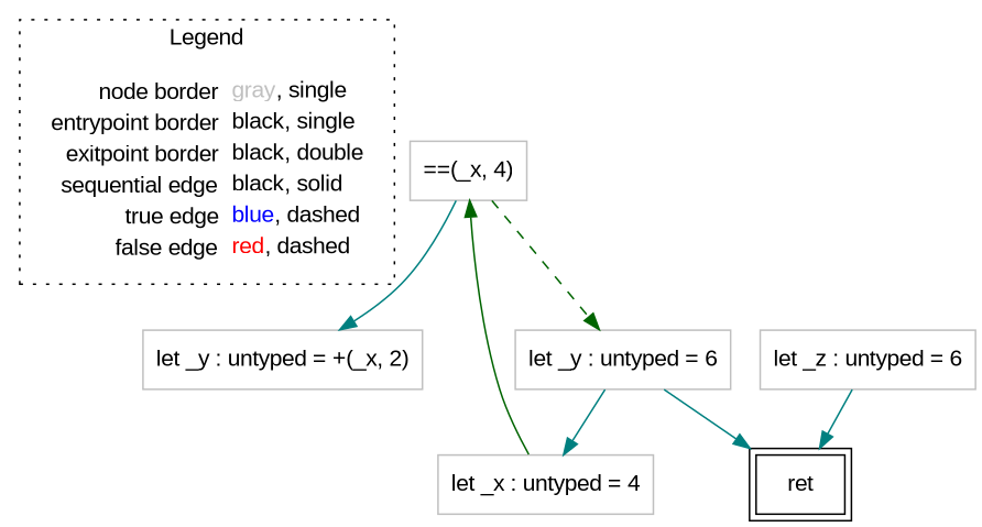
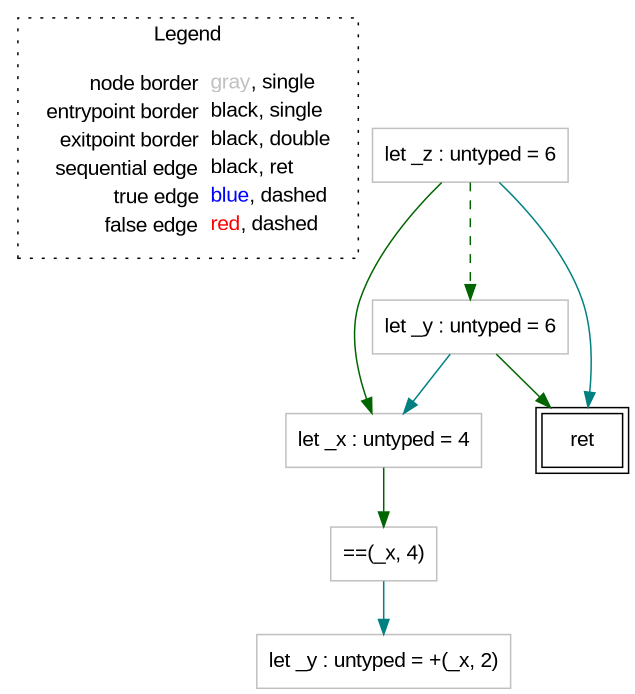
  digraph {
    fontname="Liberation Sans"
    node [fontname="Liberation Sans" shape=rect color=gray]
    edge [color=teal fontname="Liberation Sans"]
-   n1 [label=<<table border="0" cellpadding="2" cellspacing="0" cellborder="0"><tr><td align="right">node border&nbsp;</td><td align="left"><font color="gray">gray</font>, single</td></tr><tr><td align="right">entrypoint border&nbsp;</td><td align="left"><font color="black">black</font>, single</td></tr><tr><td align="right">exitpoint border&nbsp;</td><td align="left"><font color="black">black</font>, double</td></tr><tr><td align="right">sequential edge&nbsp;</td><td align="left"><font color="black">black</font>, solid</td></tr><tr><td align="right">true edge&nbsp;</td><td align="left"><font color="blue">blue</font>, dashed</td></tr><tr><td align="right">false edge&nbsp;</td><td align="left"><font color="red">red</font>, dashed</td></tr></table>> shape=plaintext color=""]
+   n1 [label=<<table border="0" cellpadding="2" cellspacing="0" cellborder="0"><tr><td align="right">node border&nbsp;</td><td align="left"><font color="gray">gray</font>, single</td></tr><tr><td align="right">entrypoint border&nbsp;</td><td align="left"><font color="black">black</font>, single</td></tr><tr><td align="right">exitpoint border&nbsp;</td><td align="left"><font color="black">black</font>, double</td></tr><tr><td align="right">sequential edge&nbsp;</td><td align="left"><font color="black">black</font>, ret</td></tr><tr><td align="right">true edge&nbsp;</td><td align="left"><font color="blue">blue</font>, dashed</td></tr><tr><td align="right">false edge&nbsp;</td><td align="left"><font color="red">red</font>, dashed</td></tr></table>> shape=plaintext color=""]
    n2 [label=<==(_x, 4)>]
    n3 [label=<let _y : untyped = 6>]
    n4 [label=<let _y : untyped = +(_x, 2)>]
    n5 [label=<let _x : untyped = 4>]
    n6 [color=black label=<ret> peripheries=2]
    n7 [label=<let _z : untyped = 6>]
    subgraph cluster_1 {
      label=Legend
      style=dotted
      n1
    }
-   n2 -> n3 [color=darkgreen style=dashed]
+   n7 -> n3 [color=darkgreen style=dashed]
    n2 -> n4 [style=solid]
    n3 -> n5
-   n3 -> n6
+   n3 -> n6 [color=darkgreen]
    n5 -> n2 [color=darkgreen]
+   n7 -> n5 [color=darkgreen]
    n7 -> n6
  }
